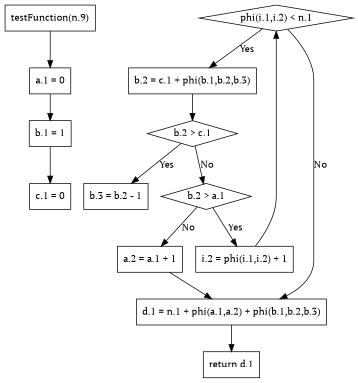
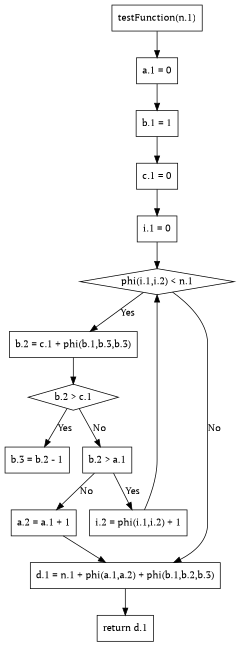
  digraph {
    fontname="PT Serif"
    node [fontname="PT Serif" shape=box]
    edge [fontname="PT Serif"]
-   n1 [label="testFunction(n.9)"]
+   n1 [label="testFunction(n.1)"]
    n2 [label="a.1 = 0"]
    n3 [label="b.1 = 1"]
    n4 [label="c.1 = 0"]
+   n5 [label="i.1 = 0"]
    n6 [label="phi(i.1,i.2) < n.1" shape=diamond]
-   n7 [label="b.2 = c.1 + phi(b.1,b.2,b.3)"]
+   n7 [label="b.2 = c.1 + phi(b.1,b.3,b.3)"]
    n8 [label="d.1 = n.1 + phi(a.1,a.2) + phi(b.1,b.2,b.3)"]
    n9 [label="b.2 > c.1" shape=diamond]
    n10 [label="return d.1"]
    n11 [label="i.2 = phi(i.1,i.2) + 1"]
    n12 [label="b.3 = b.2 - 1"]
-   n13 [label="b.2 > a.1" shape=diamond]
+   n13 [label="b.2 > a.1"]
    n14 [label="a.2 = a.1 + 1"]
    n1 -> n2
    n2 -> n3
    n3 -> n4
+   n4 -> n5
+   n5 -> n6
    n6 -> n7 [label=Yes]
    n6 -> n8 [label=No]
    n7 -> n9
    n8 -> n10
    n9 -> n12 [label=Yes]
    n9 -> n13 [label=No]
    n11 -> n6
    n13 -> n11 [label=Yes]
    n13 -> n14 [label=No]
    n14 -> n8
  }
